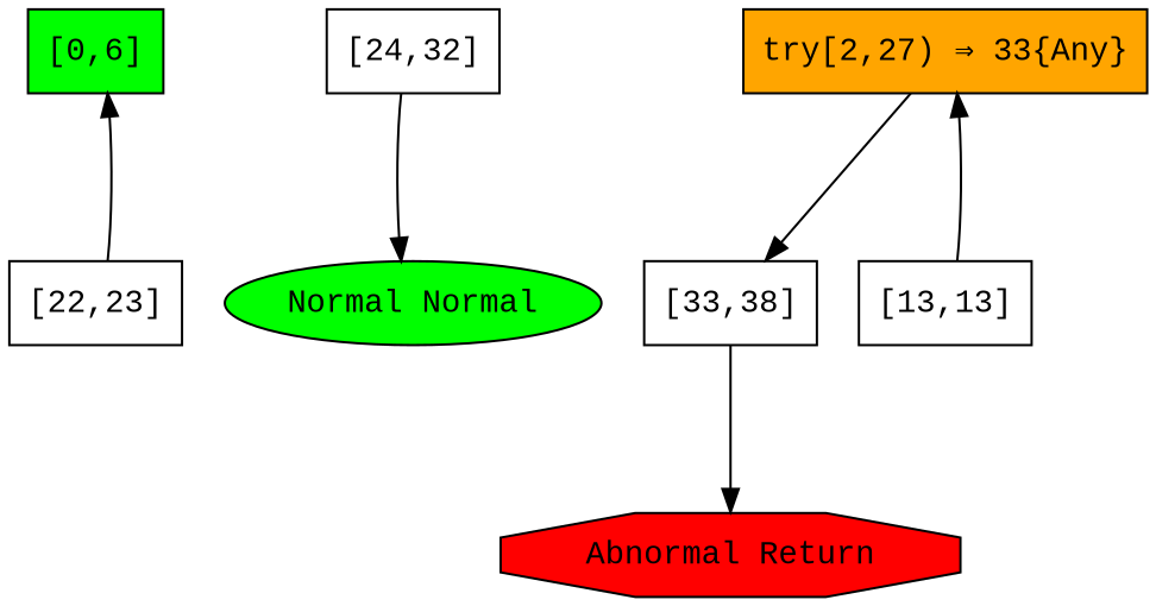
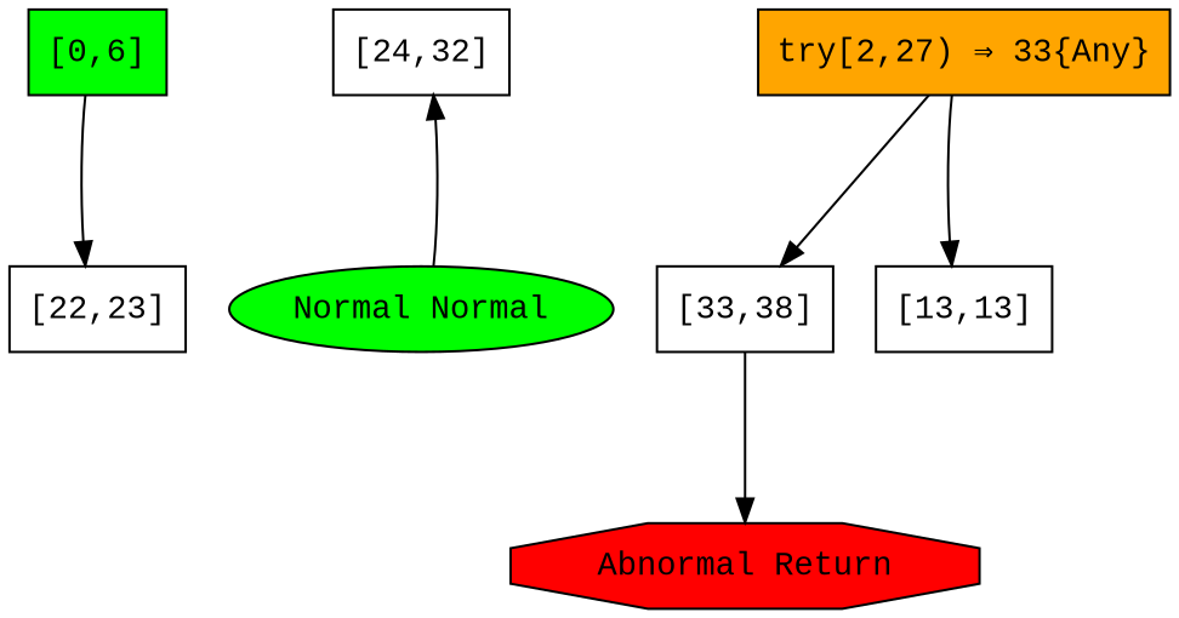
  digraph {
    dir=forward
    fontname="Liberation Mono"
    ranksep=1.0
    node [fontname="Liberation Mono" labelloc=l shape=box]
    edge [dir=forward fontname="Liberation Mono"]
    n1 [fillcolor=green label="[0,6]" style=filled]
    n2 [label="[22,23]"]
    n3 [label="[24,32]"]
    n4 [fillcolor=green label="Normal Normal" style=filled shape=""]
    n5 [fillcolor=orange label="try[2,27) ⇒ 33{Any}" shape=rectangle style=filled]
    n6 [label="[33,38]"]
    n7 [label="[13,13]"]
    n8 [fillcolor=red label="Abnormal Return" shape=octagon style=filled]
-   n2 -> n1
-   n3 -> n4
+   n1 -> n2
+   n4 -> n3
    n5 -> n6
    n6 -> n8
-   n7 -> n5
+   n5 -> n7
  }
